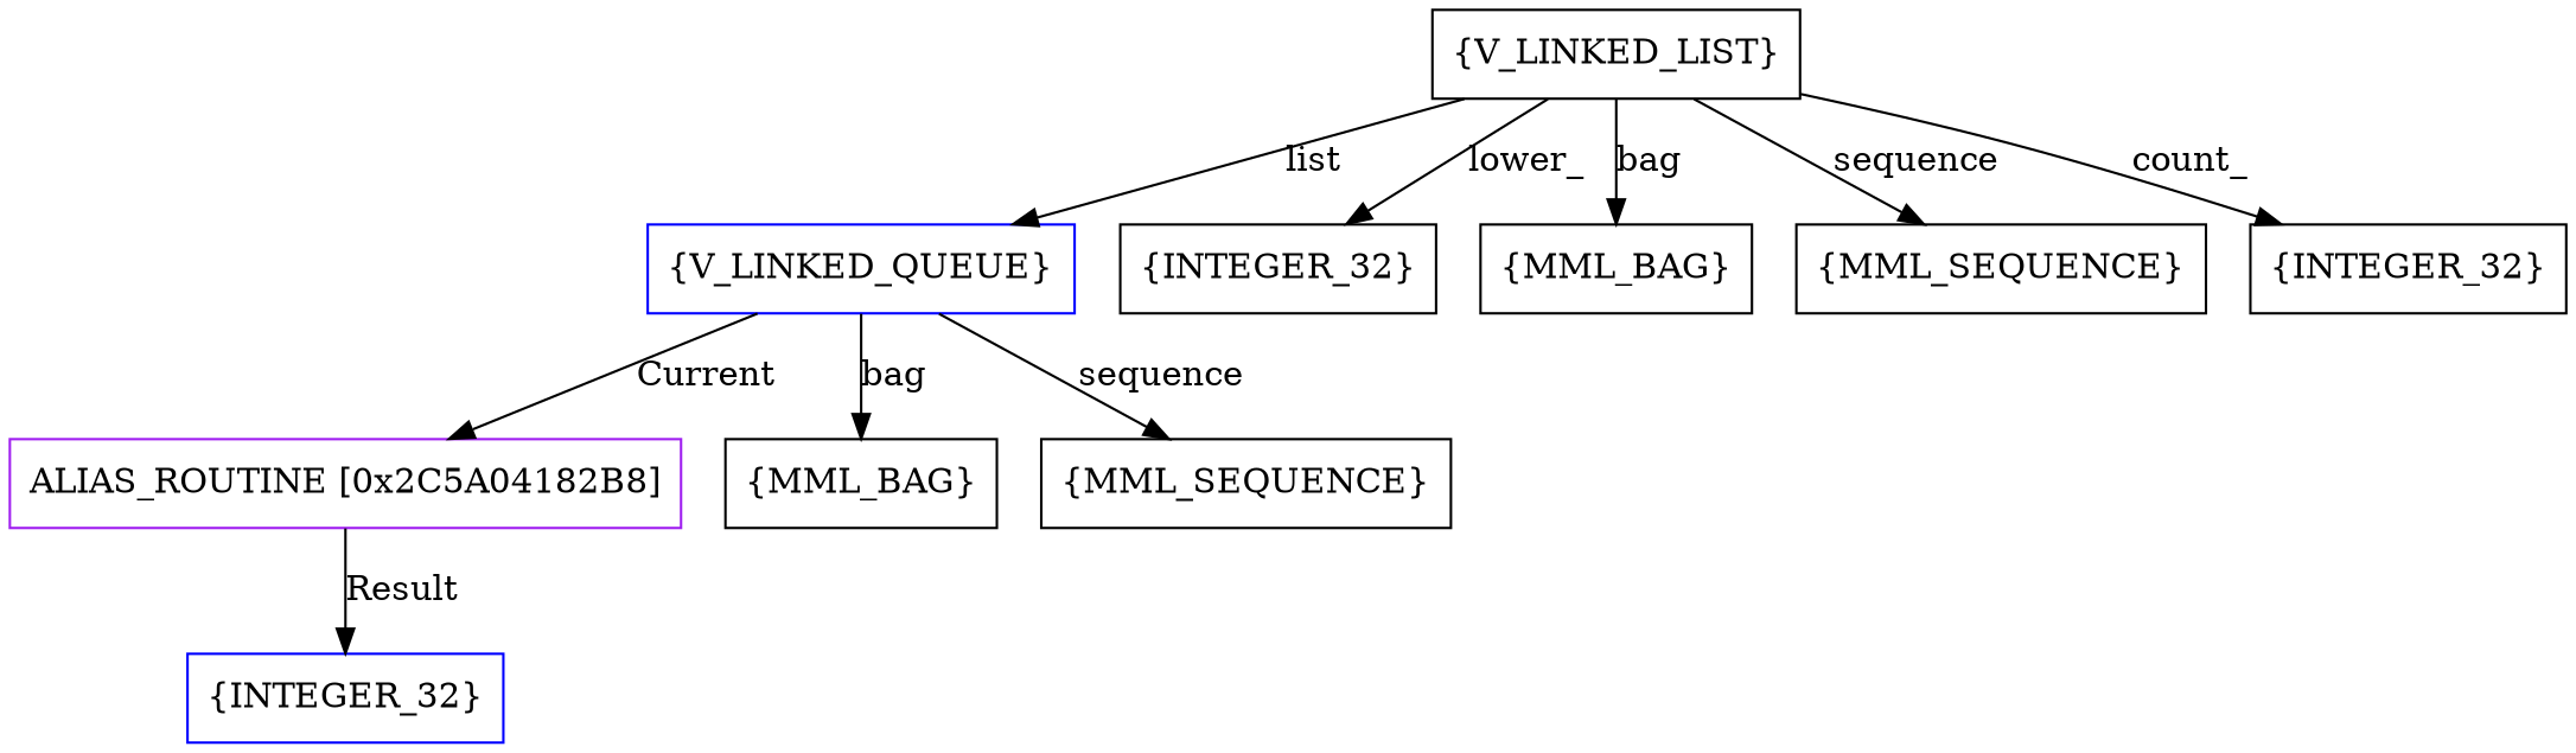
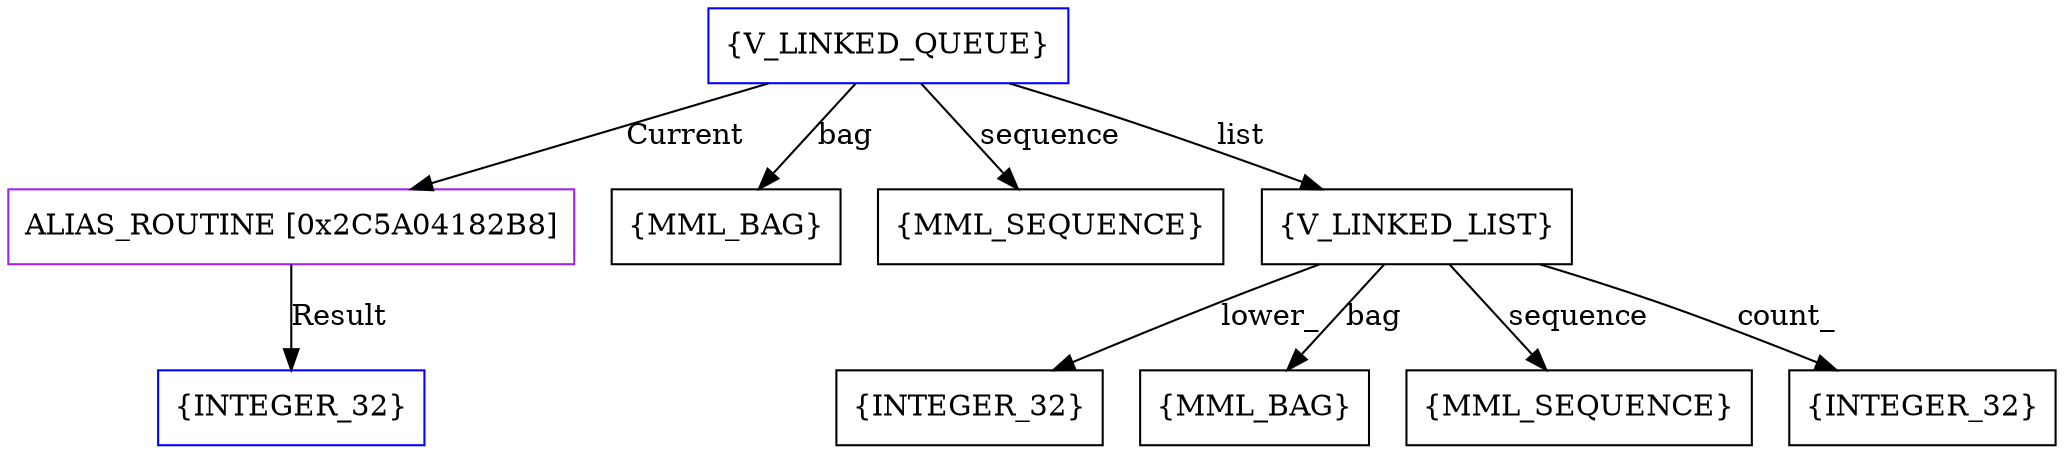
  digraph {
    node [shape=box]
    n1 [color=purple label=<ALIAS_ROUTINE [0x2C5A04182B8]>]
    n2 [color=blue label=<{INTEGER_32}>]
    n3 [color=blue label=<{V_LINKED_QUEUE}>]
    n4 [label=<{MML_BAG}>]
    n5 [label=<{MML_SEQUENCE}>]
    n6 [label=<{V_LINKED_LIST}>]
    n7 [label=<{INTEGER_32}>]
    n8 [label=<{MML_BAG}>]
    n9 [label=<{MML_SEQUENCE}>]
    n10 [label=<{INTEGER_32}>]
    n1 -> n2 [label=<Result>]
    n3 -> n1 [label=<Current>]
    n3 -> n4 [label=<bag>]
    n3 -> n5 [label=<sequence>]
-   n6 -> n3 [label=<list>]
+   n3 -> n6 [label=<list>]
    n6 -> n7 [label=<lower_>]
    n6 -> n8 [label=<bag>]
    n6 -> n9 [label=<sequence>]
    n6 -> n10 [label=<count_>]
  }
